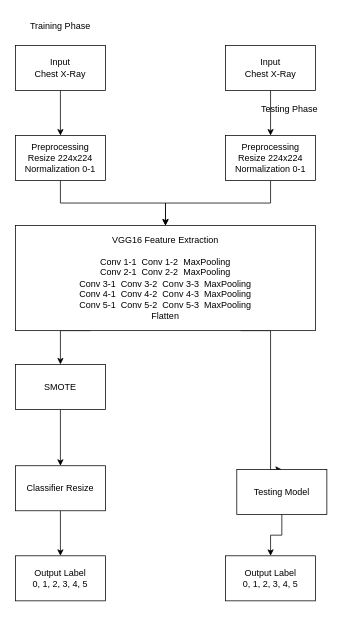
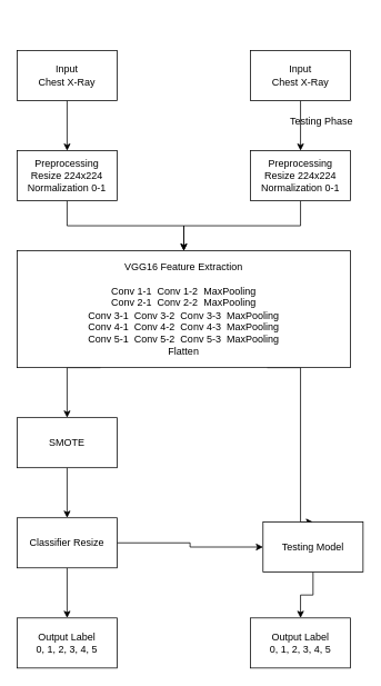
  <mxCell id="0" />
  <mxCell id="1" parent="0" />
  <mxCell id="2" value="" style="edgeStyle=orthogonalEdgeStyle;rounded=0;orthogonalLoop=1;jettySize=auto;html=1;" edge="1" parent="1" source="3" target="7"><mxGeometry relative="1" as="geometry" /></mxCell>
  <mxCell id="3" value="Input&lt;div&gt;Chest X-Ray&lt;/div&gt;" style="rounded=0;whiteSpace=wrap;html=1;" vertex="1" parent="1"><mxGeometry x="20" y="60" width="120" height="60" as="geometry" /></mxCell>
  <mxCell id="4" value="" style="edgeStyle=orthogonalEdgeStyle;rounded=0;orthogonalLoop=1;jettySize=auto;html=1;" edge="1" parent="1" source="5" target="9"><mxGeometry relative="1" as="geometry" /></mxCell>
  <mxCell id="5" value="Input&lt;div&gt;Chest X-Ray&lt;/div&gt;" style="rounded=0;whiteSpace=wrap;html=1;" vertex="1" parent="1"><mxGeometry x="300" y="60" width="120" height="60" as="geometry" /></mxCell>
  <mxCell id="6" value="" style="edgeStyle=orthogonalEdgeStyle;rounded=0;orthogonalLoop=1;jettySize=auto;html=1;" edge="1" parent="1" source="7" target="12"><mxGeometry relative="1" as="geometry"><Array as="points"><mxPoint x="80" y="270" /><mxPoint x="220" y="270" /></Array></mxGeometry></mxCell>
  <mxCell id="7" value="Preprocessing&lt;div&gt;Resize 224x224&lt;/div&gt;&lt;div&gt;Normalization 0-1&lt;/div&gt;" style="rounded=0;whiteSpace=wrap;html=1;" vertex="1" parent="1"><mxGeometry x="20" y="180" width="120" height="60" as="geometry" /></mxCell>
  <mxCell id="8" value="" style="edgeStyle=orthogonalEdgeStyle;rounded=0;orthogonalLoop=1;jettySize=auto;html=1;" edge="1" parent="1" source="9" target="12"><mxGeometry relative="1" as="geometry" /></mxCell>
  <mxCell id="9" value="Preprocessing&lt;div&gt;Resize 224x224&lt;/div&gt;&lt;div&gt;Normalization 0-1&lt;/div&gt;" style="rounded=0;whiteSpace=wrap;html=1;" vertex="1" parent="1"><mxGeometry x="300" y="180" width="120" height="60" as="geometry" /></mxCell>
  <mxCell id="10" style="edgeStyle=orthogonalEdgeStyle;rounded=0;orthogonalLoop=1;jettySize=auto;html=1;exitX=0.75;exitY=1;exitDx=0;exitDy=0;entryX=0.5;entryY=0;entryDx=0;entryDy=0;" edge="1" parent="1" source="12" target="19"><mxGeometry relative="1" as="geometry"><Array as="points"><mxPoint x="360" y="440" /></Array></mxGeometry></mxCell>
  <mxCell id="11" style="edgeStyle=orthogonalEdgeStyle;rounded=0;orthogonalLoop=1;jettySize=auto;html=1;exitX=0.25;exitY=1;exitDx=0;exitDy=0;entryX=0.5;entryY=0;entryDx=0;entryDy=0;" edge="1" parent="1" source="12" target="14"><mxGeometry relative="1" as="geometry"><Array as="points"><mxPoint x="80" y="440" /></Array></mxGeometry></mxCell>
  <mxCell id="12" value="&lt;span style=&quot;font-size: 12px;&quot;&gt;VGG16 Feature Extraction&lt;/span&gt;&lt;div&gt;&lt;span style=&quot;font-size: 12px;&quot;&gt;&lt;br&gt;&lt;/span&gt;&lt;/div&gt;&lt;div&gt;&lt;span style=&quot;font-size: 12px;&quot;&gt;Conv 1-1&amp;nbsp; Conv 1-2&amp;nbsp; MaxPooling&lt;/span&gt;&lt;br&gt;&lt;/div&gt;&lt;div&gt;&lt;span style=&quot;font-size: 12px;&quot;&gt;Conv 2-1&amp;nbsp; Conv 2-2&amp;nbsp; MaxPooling&lt;/span&gt;&lt;br&gt;&lt;/div&gt;&lt;div&gt;&lt;span style=&quot;font-size: 12px;&quot;&gt;Conv 3-1&amp;nbsp; Conv 3-2&amp;nbsp; Conv 3-3&amp;nbsp; MaxPooling&lt;/span&gt;&lt;br&gt;&lt;/div&gt;&lt;div&gt;&lt;span style=&quot;font-size: 12px;&quot;&gt;Conv 4-1&amp;nbsp; Conv 4-2&amp;nbsp; Conv 4-3&amp;nbsp; MaxPooling&lt;/span&gt;&lt;br&gt;&lt;/div&gt;&lt;div&gt;&lt;span style=&quot;font-size: 12px;&quot;&gt;Conv 5-1&amp;nbsp; Conv 5-2&amp;nbsp; Conv 5-3&amp;nbsp; MaxPooling&lt;/span&gt;&lt;br&gt;&lt;/div&gt;&lt;div&gt;&lt;span style=&quot;font-size: 12px;&quot;&gt;Flatten&lt;/span&gt;&lt;br&gt;&lt;/div&gt;" style="rounded=0;whiteSpace=wrap;html=1;" vertex="1" parent="1"><mxGeometry x="20" y="300" width="400" height="140" as="geometry" /></mxCell>
  <mxCell id="13" value="" style="edgeStyle=orthogonalEdgeStyle;rounded=0;orthogonalLoop=1;jettySize=auto;html=1;" edge="1" parent="1" source="14" target="17"><mxGeometry relative="1" as="geometry" /></mxCell>
- <mxCell id="14" value="SMOTE" style="rounded=0;whiteSpace=wrap;html=1;" vertex="1" parent="1"><mxGeometry x="20" y="485" width="120" height="60" as="geometry" /></mxCell>
+ <mxCell id="14" value="SMOTE" style="rounded=0;whiteSpace=wrap;html=1;" vertex="1" parent="1"><mxGeometry x="20" y="500" width="120" height="60" as="geometry" /></mxCell>
  <mxCell id="15" value="" style="edgeStyle=orthogonalEdgeStyle;rounded=0;orthogonalLoop=1;jettySize=auto;html=1;" edge="1" parent="1" source="17" target="20"><mxGeometry relative="1" as="geometry" /></mxCell>
+ <mxCell id="16" style="edgeStyle=orthogonalEdgeStyle;rounded=0;orthogonalLoop=1;jettySize=auto;html=1;exitX=1;exitY=0.5;exitDx=0;exitDy=0;" edge="1" parent="1" source="17" target="19"><mxGeometry relative="1" as="geometry" /></mxCell>
  <mxCell id="17" value="Classifier Resize" style="rounded=0;whiteSpace=wrap;html=1;" vertex="1" parent="1"><mxGeometry x="20" y="620" width="120" height="60" as="geometry" /></mxCell>
  <mxCell id="18" value="" style="edgeStyle=orthogonalEdgeStyle;rounded=0;orthogonalLoop=1;jettySize=auto;html=1;" edge="1" parent="1" source="19" target="21"><mxGeometry relative="1" as="geometry" /></mxCell>
  <mxCell id="19" value="Testing Model" style="rounded=0;whiteSpace=wrap;html=1;" vertex="1" parent="1"><mxGeometry x="315" y="625" width="120" height="60" as="geometry" /></mxCell>
  <mxCell id="20" value="Output Label&lt;div&gt;0, 1, 2, 3, 4, 5&lt;/div&gt;" style="rounded=0;whiteSpace=wrap;html=1;" vertex="1" parent="1"><mxGeometry x="20" y="740" width="120" height="60" as="geometry" /></mxCell>
  <mxCell id="21" value="Output Label&lt;div&gt;0, 1, 2, 3, 4, 5&lt;/div&gt;" style="rounded=0;whiteSpace=wrap;html=1;" vertex="1" parent="1"><mxGeometry x="300" y="740" width="120" height="60" as="geometry" /></mxCell>
- <mxCell id="22" value="Training Phase" style="text;html=1;align=center;verticalAlign=middle;whiteSpace=wrap;rounded=0;" vertex="1" parent="1"><mxGeometry x="35" y="20" width="90" height="30" as="geometry" /></mxCell>
  <mxCell id="23" value="Testing Phase" style="text;html=1;align=center;verticalAlign=middle;resizable=0;points=[];autosize=1;strokeColor=none;fillColor=none;" vertex="1" parent="1"><mxGeometry x="335" y="130" width="100" height="30" as="geometry" /></mxCell>
